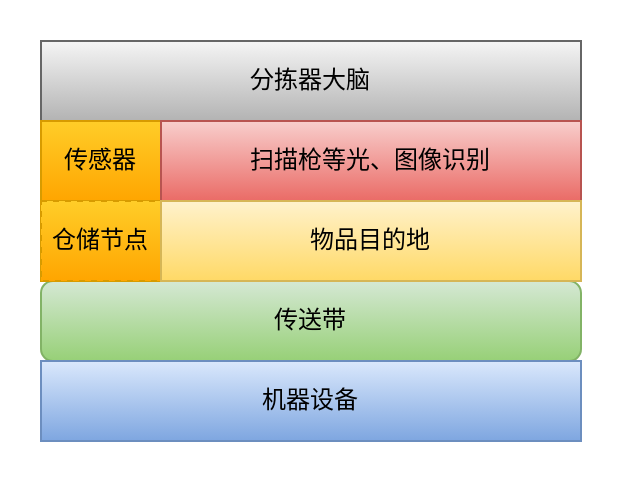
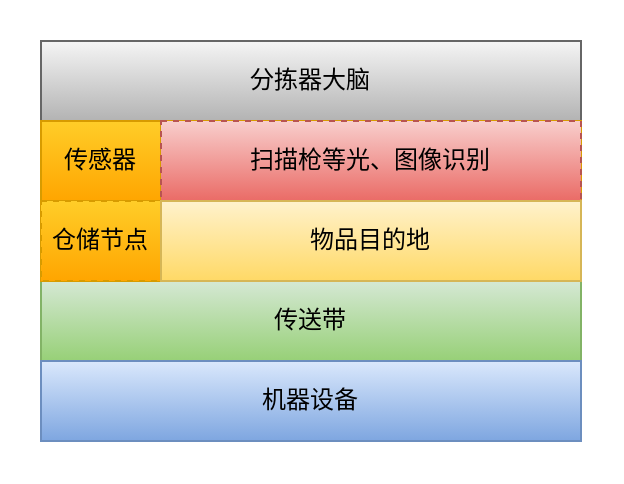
  <mxCell id="0" />
  <mxCell id="1" parent="0" />
  <mxCell id="2" value="分拣器大脑" style="rounded=0;whiteSpace=wrap;html=1;fillColor=#f5f5f5;gradientColor=#b3b3b3;strokeColor=#666666;" parent="1" vertex="1"><mxGeometry x="20" y="20" width="270" height="40" as="geometry" /></mxCell>
- <mxCell id="3" value="传送带" style="whiteSpace=wrap;html=1;fillColor=#d5e8d4;gradientColor=#97d077;strokeColor=#82b366;rounded=1;" parent="1" vertex="1"><mxGeometry x="20" y="140" width="270" height="40" as="geometry" /></mxCell>
+ <mxCell id="3" value="传送带" style="rounded=0;whiteSpace=wrap;html=1;fillColor=#d5e8d4;gradientColor=#97d077;strokeColor=#82b366;" parent="1" vertex="1"><mxGeometry x="20" y="140" width="270" height="40" as="geometry" /></mxCell>
  <mxCell id="4" value="机器设备" style="rounded=0;whiteSpace=wrap;html=1;fillColor=#dae8fc;gradientColor=#7ea6e0;strokeColor=#6c8ebf;" parent="1" vertex="1"><mxGeometry x="20" y="180" width="270" height="40" as="geometry" /></mxCell>
  <mxCell id="5" value="" style="group;fillColor=#ffcd28;gradientColor=#ffa500;strokeColor=#d79b00;" parent="1" vertex="1" connectable="0"><mxGeometry x="20" y="60" width="270" height="40" as="geometry" /></mxCell>
  <mxCell id="6" value="传感器" style="rounded=0;whiteSpace=wrap;html=1;fillColor=#ffcd28;gradientColor=#ffa500;strokeColor=#d79b00;" parent="5" vertex="1"><mxGeometry width="60" height="40" as="geometry" /></mxCell>
- <mxCell id="7" value="&lt;span style=&quot;text-align: left ; white-space: nowrap&quot;&gt;扫描枪等光、图像识别&lt;/span&gt;" style="rounded=0;whiteSpace=wrap;html=1;fillColor=#f8cecc;gradientColor=#ea6b66;strokeColor=#b85450;" parent="5" vertex="1"><mxGeometry x="60" width="210" height="40" as="geometry" /></mxCell>
+ <mxCell id="7" value="&lt;span style=&quot;text-align: left ; white-space: nowrap&quot;&gt;扫描枪等光、图像识别&lt;/span&gt;" style="rounded=0;whiteSpace=wrap;html=1;fillColor=#f8cecc;gradientColor=#ea6b66;strokeColor=#b85450;dashed=1;" parent="5" vertex="1"><mxGeometry x="60" width="210" height="40" as="geometry" /></mxCell>
  <mxCell id="8" value="" style="group;fillColor=#ffcd28;gradientColor=#ffa500;strokeColor=#d79b00;" parent="1" vertex="1" connectable="0"><mxGeometry x="20" y="100" width="270" height="40" as="geometry" /></mxCell>
  <mxCell id="9" value="仓储节点" style="rounded=0;whiteSpace=wrap;html=1;fillColor=#ffcd28;gradientColor=#ffa500;strokeColor=#d79b00;dashed=1;" parent="8" vertex="1"><mxGeometry width="60" height="40" as="geometry" /></mxCell>
  <mxCell id="10" value="物品目的地" style="rounded=0;whiteSpace=wrap;html=1;fillColor=#fff2cc;gradientColor=#ffd966;strokeColor=#d6b656;" parent="8" vertex="1"><mxGeometry x="60" width="210" height="40" as="geometry" /></mxCell>
